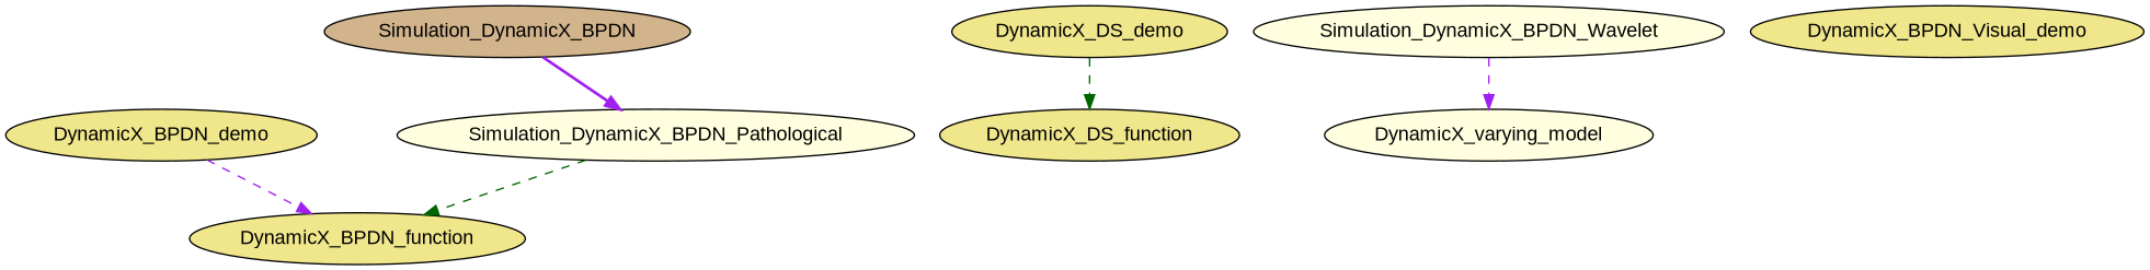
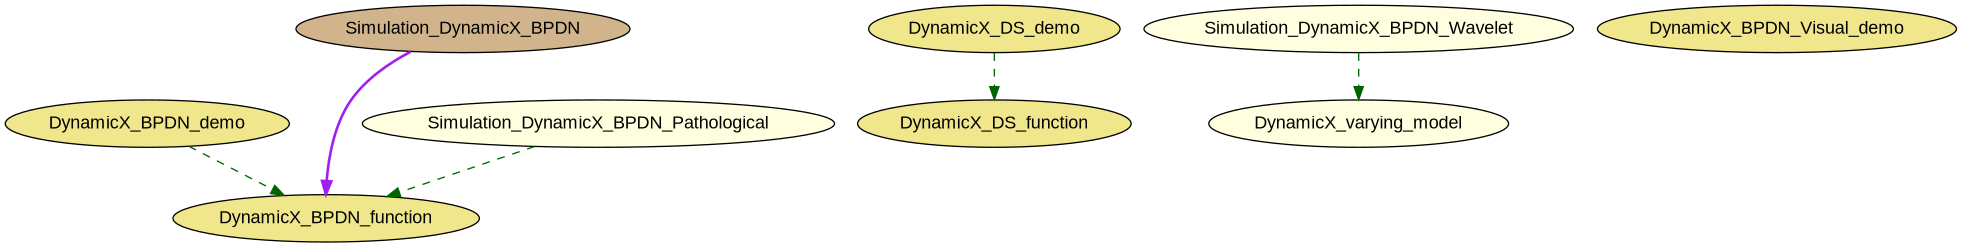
  digraph {
    fontname="Liberation Sans"
    node [fillcolor=khaki fontname="Liberation Sans" style=filled]
    edge [color=purple fontname="Liberation Sans" style=dashed]
    DynamicX_BPDN_demo
    DynamicX_BPDN_function
    DynamicX_DS_demo
    DynamicX_DS_function
    Simulation_DynamicX_BPDN [fillcolor=tan]
    Simulation_DynamicX_BPDN_Pathological [fillcolor=lightyellow]
    Simulation_DynamicX_BPDN_Wavelet [fillcolor=lightyellow]
    DynamicX_varying_model [fillcolor=lightyellow]
    DynamicX_BPDN_Visual_demo
-   DynamicX_BPDN_demo -> DynamicX_BPDN_function
+   DynamicX_BPDN_demo -> DynamicX_BPDN_function [color=darkgreen]
    DynamicX_DS_demo -> DynamicX_DS_function [color=darkgreen]
-   Simulation_DynamicX_BPDN -> Simulation_DynamicX_BPDN_Pathological [style=bold]
+   Simulation_DynamicX_BPDN -> DynamicX_BPDN_function [style=bold]
    Simulation_DynamicX_BPDN_Pathological -> DynamicX_BPDN_function [color=darkgreen]
-   Simulation_DynamicX_BPDN_Wavelet -> DynamicX_varying_model
+   Simulation_DynamicX_BPDN_Wavelet -> DynamicX_varying_model [color=darkgreen]
  }
